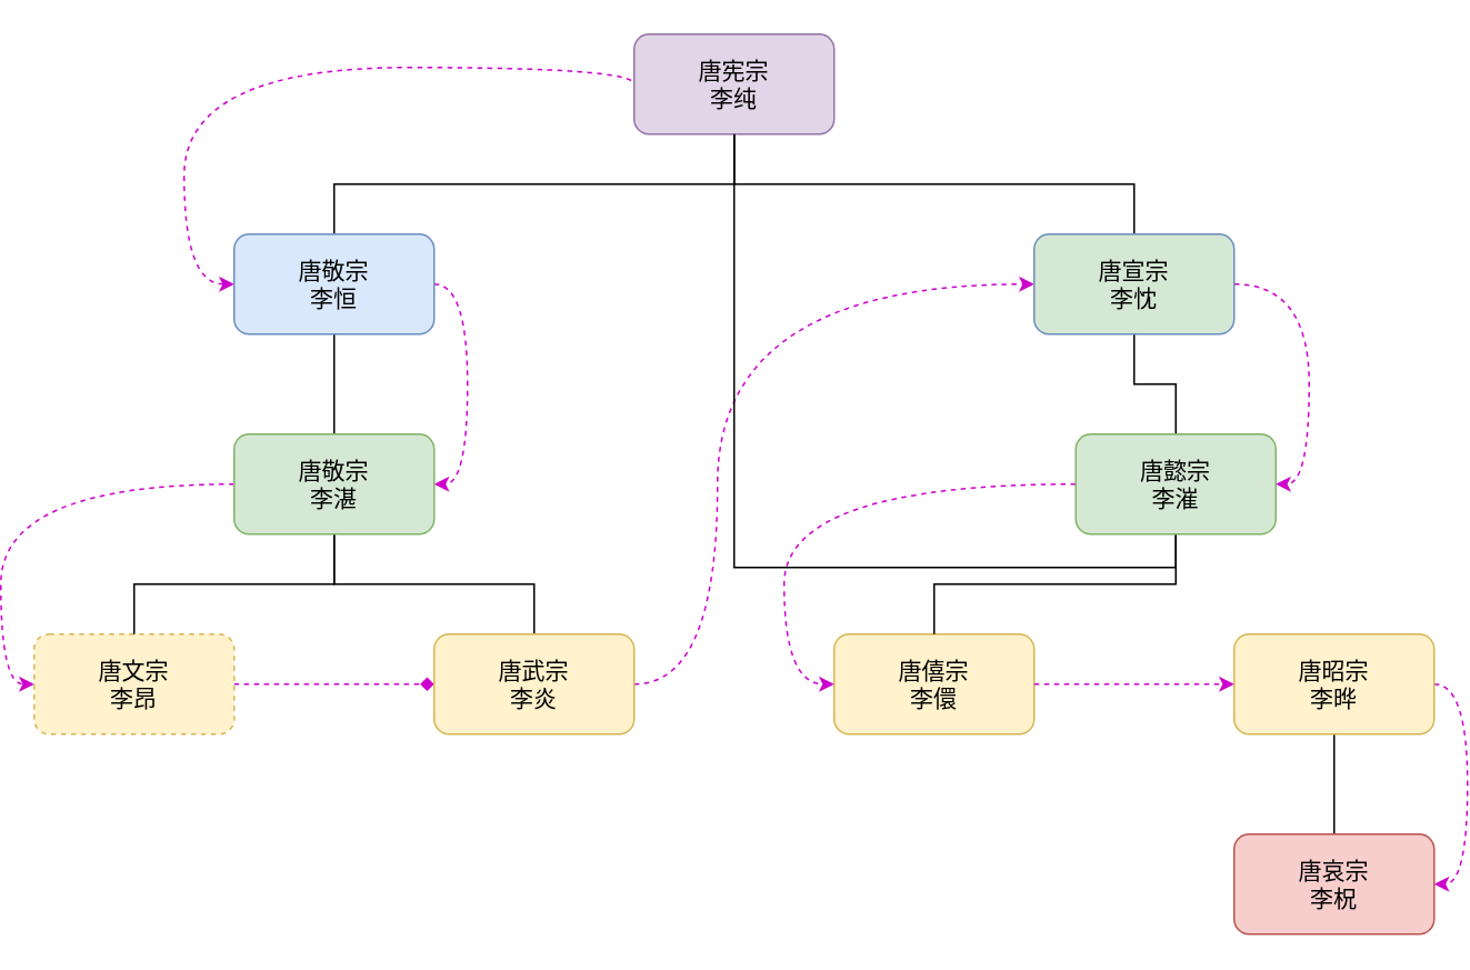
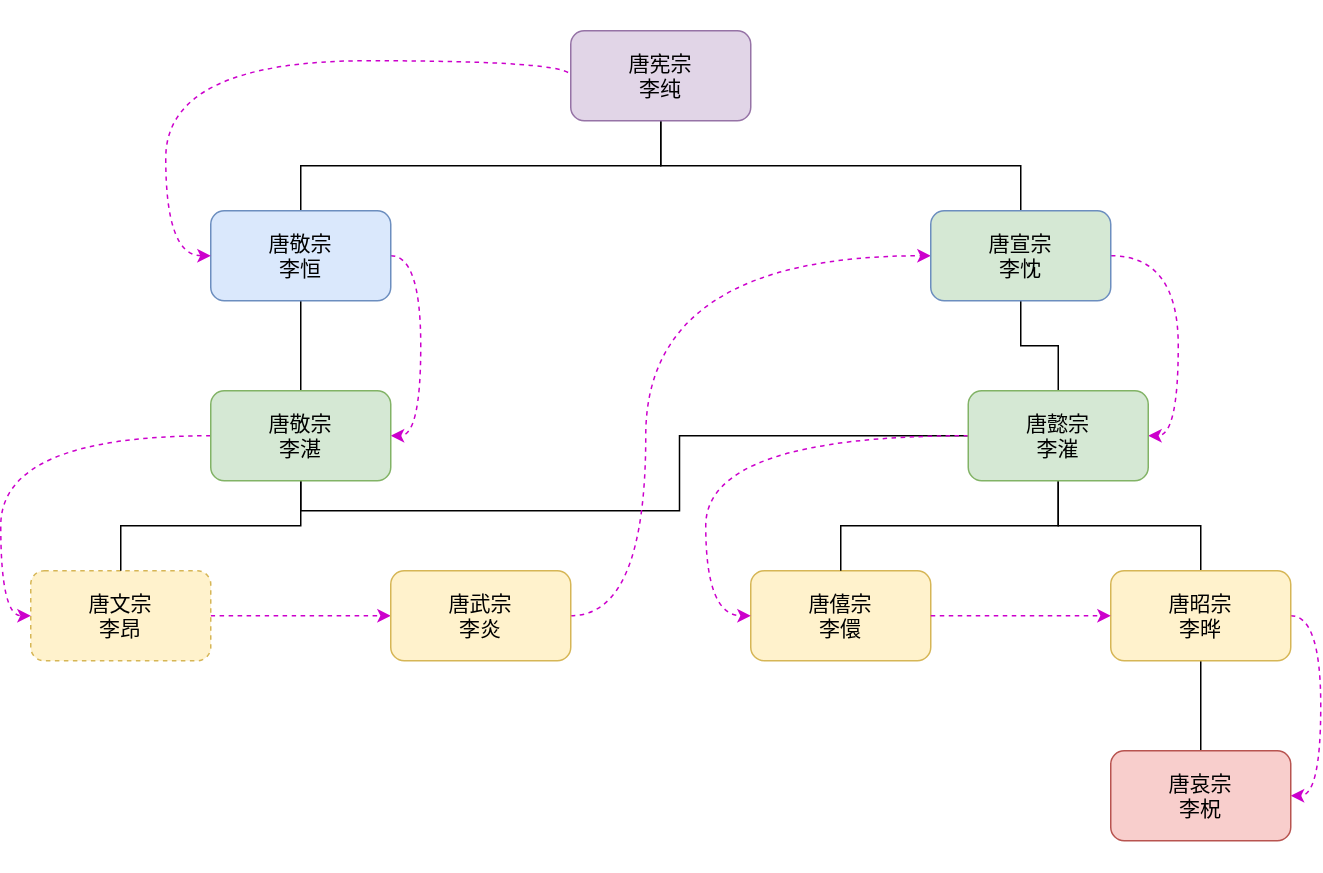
  <mxCell id="0" />
  <mxCell id="1" parent="0" />
  <mxCell id="2" style="edgeStyle=orthogonalEdgeStyle;rounded=0;orthogonalLoop=1;jettySize=auto;html=1;exitX=0.5;exitY=1;exitDx=0;exitDy=0;entryX=0.5;entryY=0;entryDx=0;entryDy=0;endArrow=none;endFill=0;fontSize=14;" edge="1" parent="1" source="4" target="7"><mxGeometry relative="1" as="geometry" /></mxCell>
  <mxCell id="3" style="edgeStyle=orthogonalEdgeStyle;rounded=0;orthogonalLoop=1;jettySize=auto;html=1;exitX=0.5;exitY=1;exitDx=0;exitDy=0;entryX=0.5;entryY=0;entryDx=0;entryDy=0;fontSize=14;endArrow=none;endFill=0;" edge="1" parent="1" source="4" target="18"><mxGeometry relative="1" as="geometry" /></mxCell>
  <mxCell id="4" value="&lt;div style=&quot;font-size: 14px;&quot; data-en-clipboard=&quot;true&quot; data-pm-slice=&quot;1 1 []&quot;&gt;唐宪宗&lt;/div&gt;&lt;div style=&quot;font-size: 14px;&quot; data-en-clipboard=&quot;true&quot; data-pm-slice=&quot;1 1 []&quot;&gt;李纯&lt;/div&gt;" style="rounded=1;whiteSpace=wrap;html=1;fontSize=14;fillColor=#e1d5e7;strokeColor=#9673a6;" vertex="1" parent="1"><mxGeometry x="380" y="20" width="120" height="60" as="geometry" /></mxCell>
  <mxCell id="5" style="edgeStyle=orthogonalEdgeStyle;rounded=0;orthogonalLoop=1;jettySize=auto;html=1;exitX=0.5;exitY=1;exitDx=0;exitDy=0;entryX=0.5;entryY=0;entryDx=0;entryDy=0;endArrow=none;endFill=0;fontSize=14;" edge="1" parent="1" source="7" target="13"><mxGeometry relative="1" as="geometry" /></mxCell>
  <mxCell id="6" style="edgeStyle=orthogonalEdgeStyle;curved=1;rounded=0;orthogonalLoop=1;jettySize=auto;html=1;exitX=1;exitY=0.5;exitDx=0;exitDy=0;entryX=1;entryY=0.5;entryDx=0;entryDy=0;dashed=1;strokeColor=#CC00CC;" edge="1" parent="1" source="7" target="13"><mxGeometry relative="1" as="geometry" /></mxCell>
  <mxCell id="7" value="&lt;div style=&quot;font-size: 14px;&quot; data-en-clipboard=&quot;true&quot; data-pm-slice=&quot;1 1 []&quot;&gt;&lt;div style=&quot;font-size: 14px;&quot; data-en-clipboard=&quot;true&quot; data-pm-slice=&quot;1 1 []&quot;&gt;唐敬宗&lt;/div&gt;&lt;div style=&quot;font-size: 14px;&quot; data-en-clipboard=&quot;true&quot; data-pm-slice=&quot;1 1 []&quot;&gt;李恒&lt;/div&gt;&lt;/div&gt;" style="rounded=1;whiteSpace=wrap;html=1;fontSize=14;fillColor=#dae8fc;strokeColor=#6c8ebf;" vertex="1" parent="1"><mxGeometry x="140" y="140" width="120" height="60" as="geometry" /></mxCell>
- <mxCell id="8" style="edgeStyle=orthogonalEdgeStyle;curved=1;rounded=0;orthogonalLoop=1;jettySize=auto;html=1;exitX=1;exitY=0.5;exitDx=0;exitDy=0;entryX=0;entryY=0.5;entryDx=0;entryDy=0;dashed=1;strokeColor=#CC00CC;endArrow=diamond;" edge="1" parent="1" source="9" target="15"><mxGeometry relative="1" as="geometry" /></mxCell>
+ <mxCell id="8" style="edgeStyle=orthogonalEdgeStyle;curved=1;rounded=0;orthogonalLoop=1;jettySize=auto;html=1;exitX=1;exitY=0.5;exitDx=0;exitDy=0;entryX=0;entryY=0.5;entryDx=0;entryDy=0;dashed=1;strokeColor=#CC00CC;" edge="1" parent="1" source="9" target="15"><mxGeometry relative="1" as="geometry" /></mxCell>
  <mxCell id="9" value="&lt;div style=&quot;font-size: 14px;&quot; data-en-clipboard=&quot;true&quot; data-pm-slice=&quot;1 1 []&quot;&gt;&lt;div style=&quot;font-size: 14px;&quot; data-en-clipboard=&quot;true&quot; data-pm-slice=&quot;1 1 []&quot;&gt;&lt;div style=&quot;font-size: 14px;&quot; data-en-clipboard=&quot;true&quot; data-pm-slice=&quot;1 1 []&quot;&gt;唐文宗&lt;/div&gt;&lt;div style=&quot;font-size: 14px;&quot; data-en-clipboard=&quot;true&quot; data-pm-slice=&quot;1 1 []&quot;&gt;李昂&lt;/div&gt;&lt;/div&gt;&lt;/div&gt;" style="rounded=1;whiteSpace=wrap;html=1;fontSize=14;fillColor=#fff2cc;strokeColor=#d6b656;dashed=1;" vertex="1" parent="1"><mxGeometry x="20" y="380" width="120" height="60" as="geometry" /></mxCell>
  <mxCell id="10" style="edgeStyle=orthogonalEdgeStyle;rounded=0;orthogonalLoop=1;jettySize=auto;html=1;exitX=0.5;exitY=1;exitDx=0;exitDy=0;entryX=0.5;entryY=0;entryDx=0;entryDy=0;fontSize=14;endArrow=none;endFill=0;" edge="1" parent="1" source="13" target="9"><mxGeometry relative="1" as="geometry" /></mxCell>
- <mxCell id="11" style="edgeStyle=orthogonalEdgeStyle;rounded=0;orthogonalLoop=1;jettySize=auto;html=1;exitX=0.5;exitY=1;exitDx=0;exitDy=0;entryX=0.5;entryY=0;entryDx=0;entryDy=0;fontSize=14;endArrow=none;endFill=0;" edge="1" parent="1" source="13" target="15"><mxGeometry relative="1" as="geometry" /></mxCell>
+ <mxCell id="11" style="edgeStyle=orthogonalEdgeStyle;rounded=0;orthogonalLoop=1;jettySize=auto;html=1;exitX=0.5;exitY=1;exitDx=0;exitDy=0;fontSize=14;endArrow=none;endFill=0;" edge="1" parent="1" source="13" target="23"><mxGeometry relative="1" as="geometry" /></mxCell>
  <mxCell id="12" style="edgeStyle=orthogonalEdgeStyle;curved=1;rounded=0;orthogonalLoop=1;jettySize=auto;html=1;exitX=0;exitY=0.5;exitDx=0;exitDy=0;entryX=0;entryY=0.5;entryDx=0;entryDy=0;dashed=1;strokeColor=#CC00CC;" edge="1" parent="1" source="13" target="9"><mxGeometry relative="1" as="geometry" /></mxCell>
  <mxCell id="13" value="&lt;div style=&quot;font-size: 14px;&quot; data-en-clipboard=&quot;true&quot; data-pm-slice=&quot;1 1 []&quot;&gt;&lt;div style=&quot;font-size: 14px;&quot; data-en-clipboard=&quot;true&quot; data-pm-slice=&quot;1 1 []&quot;&gt;&lt;div style=&quot;font-size: 14px;&quot; data-en-clipboard=&quot;true&quot; data-pm-slice=&quot;1 1 []&quot;&gt;唐敬宗&lt;/div&gt;&lt;div style=&quot;font-size: 14px;&quot; data-en-clipboard=&quot;true&quot; data-pm-slice=&quot;1 1 []&quot;&gt;李湛&lt;/div&gt;&lt;/div&gt;&lt;/div&gt;" style="rounded=1;whiteSpace=wrap;html=1;fontSize=14;fillColor=#d5e8d4;strokeColor=#82b366;" vertex="1" parent="1"><mxGeometry x="140" y="260" width="120" height="60" as="geometry" /></mxCell>
  <mxCell id="14" style="edgeStyle=orthogonalEdgeStyle;curved=1;rounded=0;orthogonalLoop=1;jettySize=auto;html=1;exitX=1;exitY=0.5;exitDx=0;exitDy=0;entryX=0;entryY=0.5;entryDx=0;entryDy=0;dashed=1;strokeColor=#CC00CC;" edge="1" parent="1" source="15" target="18"><mxGeometry relative="1" as="geometry"><Array as="points"><mxPoint x="430" y="410" /><mxPoint x="430" y="170" /></Array></mxGeometry></mxCell>
  <mxCell id="15" value="&lt;div style=&quot;font-size: 14px;&quot; data-en-clipboard=&quot;true&quot; data-pm-slice=&quot;1 1 []&quot;&gt;&lt;div style=&quot;font-size: 14px;&quot; data-en-clipboard=&quot;true&quot; data-pm-slice=&quot;1 1 []&quot;&gt;&lt;div style=&quot;font-size: 14px;&quot; data-en-clipboard=&quot;true&quot; data-pm-slice=&quot;1 1 []&quot;&gt;&lt;div style=&quot;font-size: 14px;&quot; data-en-clipboard=&quot;true&quot; data-pm-slice=&quot;1 1 []&quot;&gt;唐武宗&lt;/div&gt;&lt;div style=&quot;font-size: 14px;&quot; data-en-clipboard=&quot;true&quot; data-pm-slice=&quot;1 1 []&quot;&gt;李炎&lt;/div&gt;&lt;/div&gt;&lt;/div&gt;&lt;/div&gt;" style="rounded=1;whiteSpace=wrap;html=1;fontSize=14;fillColor=#fff2cc;strokeColor=#d6b656;" vertex="1" parent="1"><mxGeometry x="260" y="380" width="120" height="60" as="geometry" /></mxCell>
  <mxCell id="16" style="edgeStyle=orthogonalEdgeStyle;rounded=0;orthogonalLoop=1;jettySize=auto;html=1;exitX=0.5;exitY=1;exitDx=0;exitDy=0;fontSize=14;endArrow=none;endFill=0;" edge="1" parent="1" source="18" target="23"><mxGeometry relative="1" as="geometry" /></mxCell>
  <mxCell id="17" style="edgeStyle=orthogonalEdgeStyle;curved=1;rounded=0;orthogonalLoop=1;jettySize=auto;html=1;exitX=1;exitY=0.5;exitDx=0;exitDy=0;entryX=1;entryY=0.5;entryDx=0;entryDy=0;dashed=1;strokeColor=#CC00CC;" edge="1" parent="1" source="18" target="23"><mxGeometry relative="1" as="geometry" /></mxCell>
  <mxCell id="18" value="&lt;div style=&quot;font-size: 14px;&quot; data-en-clipboard=&quot;true&quot; data-pm-slice=&quot;1 1 []&quot;&gt;&lt;div style=&quot;font-size: 14px;&quot; data-en-clipboard=&quot;true&quot; data-pm-slice=&quot;1 1 []&quot;&gt;&lt;div style=&quot;font-size: 14px;&quot; data-en-clipboard=&quot;true&quot; data-pm-slice=&quot;1 1 []&quot;&gt;唐宣宗&lt;/div&gt;&lt;div style=&quot;font-size: 14px;&quot; data-en-clipboard=&quot;true&quot; data-pm-slice=&quot;1 1 []&quot;&gt;李忱&lt;/div&gt;&lt;/div&gt;&lt;/div&gt;" style="rounded=1;whiteSpace=wrap;html=1;fontSize=14;fillColor=#d5e8d4;strokeColor=#6c8ebf;" vertex="1" parent="1"><mxGeometry x="620" y="140" width="120" height="60" as="geometry" /></mxCell>
  <mxCell id="19" value="&lt;div style=&quot;font-size: 14px;&quot; data-en-clipboard=&quot;true&quot; data-pm-slice=&quot;1 1 []&quot;&gt;&lt;div style=&quot;font-size: 14px;&quot; data-en-clipboard=&quot;true&quot; data-pm-slice=&quot;1 1 []&quot;&gt;&lt;div style=&quot;font-size: 14px;&quot; data-en-clipboard=&quot;true&quot; data-pm-slice=&quot;1 1 []&quot;&gt;&lt;div style=&quot;font-size: 14px;&quot; data-en-clipboard=&quot;true&quot; data-pm-slice=&quot;1 1 []&quot;&gt;唐僖宗&lt;/div&gt;&lt;div style=&quot;font-size: 14px;&quot; data-en-clipboard=&quot;true&quot; data-pm-slice=&quot;1 1 []&quot;&gt;李儇&lt;/div&gt;&lt;/div&gt;&lt;/div&gt;&lt;/div&gt;" style="rounded=1;whiteSpace=wrap;html=1;fontSize=14;fillColor=#fff2cc;strokeColor=#d6b656;" vertex="1" parent="1"><mxGeometry x="500" y="380" width="120" height="60" as="geometry" /></mxCell>
  <mxCell id="20" style="edgeStyle=orthogonalEdgeStyle;rounded=0;orthogonalLoop=1;jettySize=auto;html=1;exitX=0.5;exitY=1;exitDx=0;exitDy=0;entryX=0.5;entryY=0;entryDx=0;entryDy=0;fontSize=14;endArrow=none;endFill=0;" edge="1" parent="1" source="23" target="19"><mxGeometry relative="1" as="geometry" /></mxCell>
- <mxCell id="21" style="edgeStyle=orthogonalEdgeStyle;rounded=0;orthogonalLoop=1;jettySize=auto;html=1;exitX=0.5;exitY=1;exitDx=0;exitDy=0;fontSize=14;endArrow=none;endFill=0;" edge="1" parent="1" source="23" target="4"><mxGeometry relative="1" as="geometry" /></mxCell>
+ <mxCell id="21" style="edgeStyle=orthogonalEdgeStyle;rounded=0;orthogonalLoop=1;jettySize=auto;html=1;exitX=0.5;exitY=1;exitDx=0;exitDy=0;entryX=0.5;entryY=0;entryDx=0;entryDy=0;fontSize=14;endArrow=none;endFill=0;" edge="1" parent="1" source="23" target="26"><mxGeometry relative="1" as="geometry" /></mxCell>
  <mxCell id="22" style="edgeStyle=orthogonalEdgeStyle;curved=1;rounded=0;orthogonalLoop=1;jettySize=auto;html=1;exitX=0;exitY=0.5;exitDx=0;exitDy=0;entryX=0;entryY=0.5;entryDx=0;entryDy=0;dashed=1;strokeColor=#CC00CC;" edge="1" parent="1" source="23" target="19"><mxGeometry relative="1" as="geometry"><Array as="points"><mxPoint x="470" y="290" /><mxPoint x="470" y="410" /></Array></mxGeometry></mxCell>
  <mxCell id="23" value="&lt;div style=&quot;font-size: 14px;&quot; data-en-clipboard=&quot;true&quot; data-pm-slice=&quot;1 1 []&quot;&gt;&lt;div style=&quot;font-size: 14px;&quot; data-en-clipboard=&quot;true&quot; data-pm-slice=&quot;1 1 []&quot;&gt;&lt;div style=&quot;font-size: 14px;&quot; data-en-clipboard=&quot;true&quot; data-pm-slice=&quot;1 1 []&quot;&gt;&lt;div style=&quot;font-size: 14px;&quot; data-en-clipboard=&quot;true&quot; data-pm-slice=&quot;1 1 []&quot;&gt;唐懿宗&lt;/div&gt;&lt;div style=&quot;font-size: 14px;&quot; data-en-clipboard=&quot;true&quot; data-pm-slice=&quot;1 1 []&quot;&gt;李漼&lt;/div&gt;&lt;/div&gt;&lt;/div&gt;&lt;/div&gt;" style="rounded=1;whiteSpace=wrap;html=1;fontSize=14;fillColor=#d5e8d4;strokeColor=#82b366;" vertex="1" parent="1"><mxGeometry x="645" y="260" width="120" height="60" as="geometry" /></mxCell>
  <mxCell id="24" style="edgeStyle=orthogonalEdgeStyle;rounded=0;orthogonalLoop=1;jettySize=auto;html=1;exitX=0.5;exitY=1;exitDx=0;exitDy=0;entryX=0.5;entryY=0;entryDx=0;entryDy=0;fontSize=14;endArrow=none;endFill=0;" edge="1" parent="1" source="26" target="27"><mxGeometry relative="1" as="geometry" /></mxCell>
  <mxCell id="25" style="edgeStyle=orthogonalEdgeStyle;curved=1;rounded=0;orthogonalLoop=1;jettySize=auto;html=1;exitX=1;exitY=0.5;exitDx=0;exitDy=0;entryX=1;entryY=0.5;entryDx=0;entryDy=0;dashed=1;strokeColor=#CC00CC;" edge="1" parent="1" source="26" target="27"><mxGeometry relative="1" as="geometry" /></mxCell>
  <mxCell id="26" value="&lt;div style=&quot;font-size: 14px;&quot; data-en-clipboard=&quot;true&quot; data-pm-slice=&quot;1 1 []&quot;&gt;&lt;div style=&quot;font-size: 14px;&quot; data-en-clipboard=&quot;true&quot; data-pm-slice=&quot;1 1 []&quot;&gt;&lt;div style=&quot;font-size: 14px;&quot; data-en-clipboard=&quot;true&quot; data-pm-slice=&quot;1 1 []&quot;&gt;&lt;div style=&quot;font-size: 14px;&quot; data-en-clipboard=&quot;true&quot; data-pm-slice=&quot;1 1 []&quot;&gt;&lt;div style=&quot;font-size: 14px;&quot; data-en-clipboard=&quot;true&quot; data-pm-slice=&quot;1 1 []&quot;&gt;唐昭宗&lt;/div&gt;&lt;div style=&quot;font-size: 14px;&quot; data-en-clipboard=&quot;true&quot; data-pm-slice=&quot;1 1 []&quot;&gt;李晔&lt;/div&gt;&lt;/div&gt;&lt;/div&gt;&lt;/div&gt;&lt;/div&gt;" style="rounded=1;whiteSpace=wrap;html=1;fontSize=14;fillColor=#fff2cc;strokeColor=#d6b656;" vertex="1" parent="1"><mxGeometry x="740" y="380" width="120" height="60" as="geometry" /></mxCell>
  <mxCell id="27" value="&lt;div style=&quot;font-size: 14px;&quot; data-en-clipboard=&quot;true&quot; data-pm-slice=&quot;1 1 []&quot;&gt;&lt;div style=&quot;font-size: 14px;&quot; data-en-clipboard=&quot;true&quot; data-pm-slice=&quot;1 1 []&quot;&gt;&lt;div style=&quot;font-size: 14px;&quot; data-en-clipboard=&quot;true&quot; data-pm-slice=&quot;1 1 []&quot;&gt;&lt;div style=&quot;font-size: 14px;&quot; data-en-clipboard=&quot;true&quot; data-pm-slice=&quot;1 1 []&quot;&gt;&lt;div style=&quot;font-size: 14px;&quot; data-en-clipboard=&quot;true&quot; data-pm-slice=&quot;1 1 []&quot;&gt;&lt;div style=&quot;font-size: 14px;&quot; data-en-clipboard=&quot;true&quot; data-pm-slice=&quot;1 1 []&quot;&gt;唐哀宗&lt;/div&gt;&lt;div style=&quot;font-size: 14px;&quot; data-en-clipboard=&quot;true&quot; data-pm-slice=&quot;1 1 []&quot;&gt;李柷&lt;/div&gt;&lt;/div&gt;&lt;/div&gt;&lt;/div&gt;&lt;/div&gt;&lt;/div&gt;" style="rounded=1;whiteSpace=wrap;html=1;fontSize=14;fillColor=#f8cecc;strokeColor=#b85450;" vertex="1" parent="1"><mxGeometry x="740" y="500" width="120" height="60" as="geometry" /></mxCell>
  <mxCell id="28" value="" style="endArrow=classic;dashed=1;html=1;rounded=0;endFill=1;strokeColor=#CC00CC;" edge="1" parent="1" target="26"><mxGeometry width="50" height="50" relative="1" as="geometry"><mxPoint x="620" y="410" as="sourcePoint" /><mxPoint x="270" y="420" as="targetPoint" /></mxGeometry></mxCell>
  <mxCell id="29" value="" style="endArrow=none;dashed=1;html=1;rounded=0;edgeStyle=orthogonalEdgeStyle;entryX=0;entryY=0.5;entryDx=0;entryDy=0;exitX=0;exitY=0.5;exitDx=0;exitDy=0;curved=1;endFill=0;startArrow=classic;startFill=1;strokeColor=#CC00CC;" edge="1" parent="1" source="7" target="4"><mxGeometry width="50" height="50" relative="1" as="geometry"><mxPoint x="380" y="340" as="sourcePoint" /><mxPoint x="430" y="290" as="targetPoint" /><Array as="points"><mxPoint x="110" y="170" /><mxPoint x="110" y="40" /><mxPoint x="380" y="40" /></Array></mxGeometry></mxCell>
